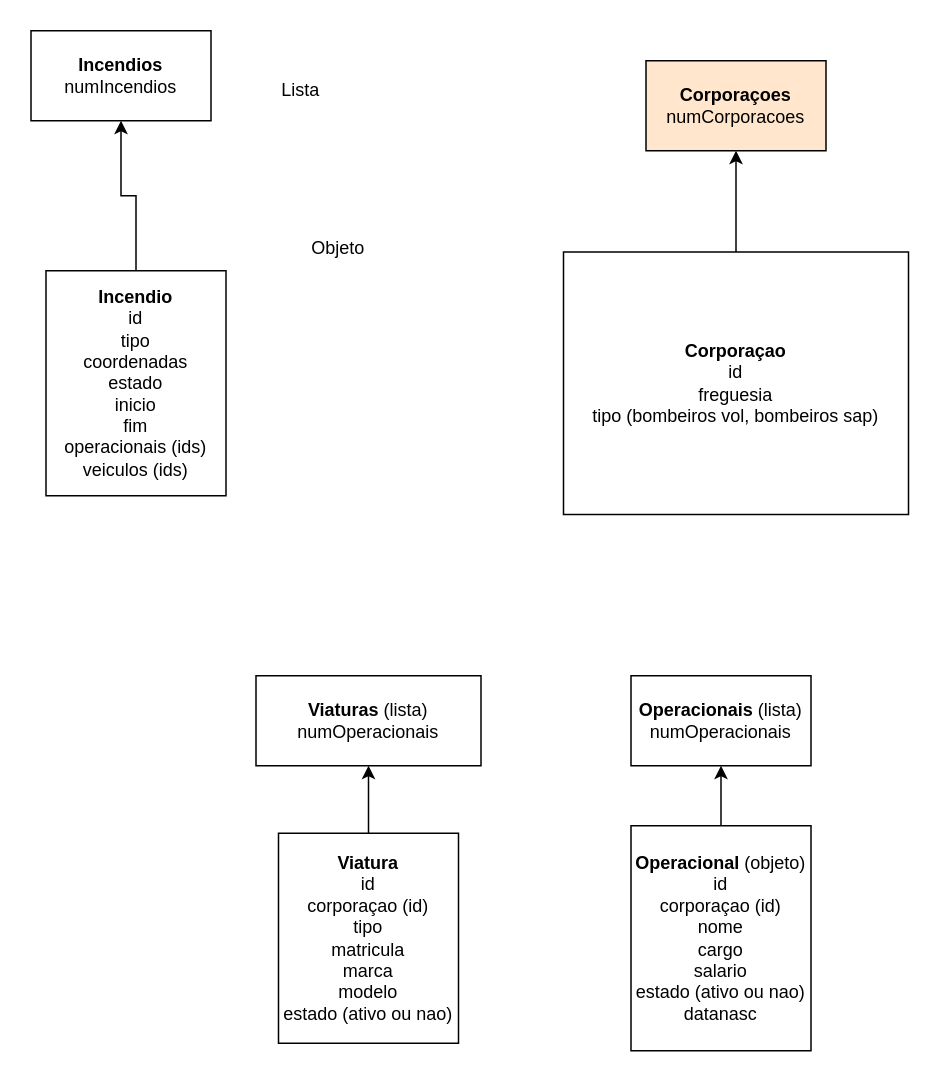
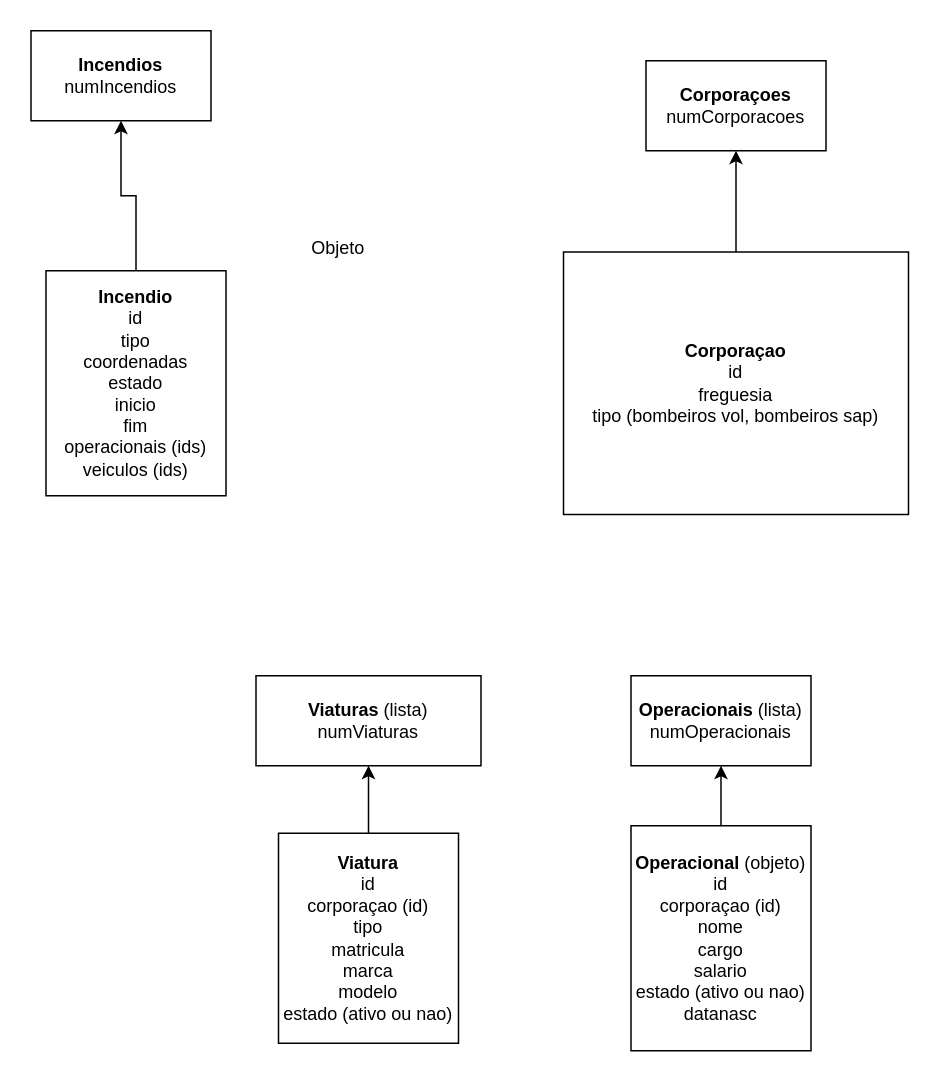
  <mxCell id="0" />
  <mxCell id="1" parent="0" />
  <mxCell id="2" value="&lt;b&gt;Incendios&lt;/b&gt;&lt;br&gt;numIncendios" style="rounded=0;whiteSpace=wrap;html=1;" parent="1" vertex="1"><mxGeometry x="20" y="20" width="120" height="60" as="geometry" /></mxCell>
  <mxCell id="3" style="edgeStyle=orthogonalEdgeStyle;rounded=0;orthogonalLoop=1;jettySize=auto;html=1;entryX=0.5;entryY=1;entryDx=0;entryDy=0;" edge="1" parent="1" source="4" target="2"><mxGeometry relative="1" as="geometry" /></mxCell>
  <mxCell id="4" value="&lt;b&gt;Incendio&lt;/b&gt;&lt;br&gt;id&lt;br&gt;tipo&lt;br&gt;coordenadas&lt;br&gt;estado&lt;br&gt;inicio&lt;br&gt;fim&lt;br&gt;operacionais (ids)&lt;br&gt;veiculos (ids)" style="rounded=0;whiteSpace=wrap;html=1;" parent="1" vertex="1"><mxGeometry x="30" y="180" width="120" height="150" as="geometry" /></mxCell>
- <mxCell id="5" value="Lista" style="text;html=1;strokeColor=none;fillColor=none;align=center;verticalAlign=middle;whiteSpace=wrap;rounded=0;" parent="1" vertex="1"><mxGeometry x="180" y="50" width="40" height="20" as="geometry" /></mxCell>
  <mxCell id="6" value="Objeto" style="text;html=1;strokeColor=none;fillColor=none;align=center;verticalAlign=middle;whiteSpace=wrap;rounded=0;" parent="1" vertex="1"><mxGeometry x="205" y="155" width="40" height="20" as="geometry" /></mxCell>
- <mxCell id="7" value="&lt;b&gt;Corporaçoes&lt;/b&gt;&lt;br&gt;numCorporacoes" style="rounded=0;whiteSpace=wrap;html=1;fillColor=#ffe6cc;" parent="1" vertex="1"><mxGeometry x="430" y="40" width="120" height="60" as="geometry" /></mxCell>
+ <mxCell id="7" value="&lt;b&gt;Corporaçoes&lt;/b&gt;&lt;br&gt;numCorporacoes" style="rounded=0;whiteSpace=wrap;html=1;" parent="1" vertex="1"><mxGeometry x="430" y="40" width="120" height="60" as="geometry" /></mxCell>
  <mxCell id="8" style="edgeStyle=orthogonalEdgeStyle;rounded=0;orthogonalLoop=1;jettySize=auto;html=1;entryX=0.5;entryY=1;entryDx=0;entryDy=0;" edge="1" parent="1" source="9" target="7"><mxGeometry relative="1" as="geometry" /></mxCell>
  <mxCell id="9" value="&lt;b&gt;Corporaçao&lt;/b&gt;&lt;br&gt;id&lt;br&gt;freguesia&lt;br&gt;tipo (bombeiros vol, bombeiros sap)" style="rounded=0;whiteSpace=wrap;html=1;" parent="1" vertex="1"><mxGeometry x="375" y="167.5" width="230" height="175" as="geometry" /></mxCell>
  <mxCell id="10" value="&lt;b&gt;Operacionais&lt;/b&gt; (lista)&lt;br&gt;numOperacionais" style="rounded=0;whiteSpace=wrap;html=1;" parent="1" vertex="1"><mxGeometry x="420" y="450" width="120" height="60" as="geometry" /></mxCell>
  <mxCell id="11" style="edgeStyle=orthogonalEdgeStyle;rounded=0;orthogonalLoop=1;jettySize=auto;html=1;entryX=0.5;entryY=1;entryDx=0;entryDy=0;" edge="1" parent="1" source="12" target="10"><mxGeometry relative="1" as="geometry" /></mxCell>
  <mxCell id="12" value="&lt;b&gt;Operacional &lt;/b&gt;(objeto)&lt;br&gt;id&lt;br&gt;corporaçao (id)&lt;br&gt;nome&lt;br&gt;cargo&lt;br&gt;salario&lt;br&gt;estado (ativo ou nao)&lt;br&gt;datanasc" style="rounded=0;whiteSpace=wrap;html=1;" parent="1" vertex="1"><mxGeometry x="420" y="550" width="120" height="150" as="geometry" /></mxCell>
- <mxCell id="13" value="&lt;b&gt;Viaturas&lt;/b&gt; (lista)&lt;br&gt;numOperacionais" style="rounded=0;whiteSpace=wrap;html=1;" parent="1" vertex="1"><mxGeometry x="170" y="450" width="150" height="60" as="geometry" /></mxCell>
+ <mxCell id="13" value="&lt;b&gt;Viaturas&lt;/b&gt; (lista)&lt;br&gt;numViaturas" style="rounded=0;whiteSpace=wrap;html=1;" parent="1" vertex="1"><mxGeometry x="170" y="450" width="150" height="60" as="geometry" /></mxCell>
  <mxCell id="14" style="edgeStyle=orthogonalEdgeStyle;rounded=0;orthogonalLoop=1;jettySize=auto;html=1;" edge="1" parent="1" source="15" target="13"><mxGeometry relative="1" as="geometry" /></mxCell>
  <mxCell id="15" value="&lt;b&gt;Viatura&lt;/b&gt;&lt;br&gt;id&lt;br&gt;corporaçao (id)&lt;br&gt;tipo&lt;br&gt;matricula&lt;br&gt;marca&lt;br&gt;modelo&lt;br&gt;estado (ativo ou nao)" style="rounded=0;whiteSpace=wrap;html=1;" parent="1" vertex="1"><mxGeometry x="185" y="555" width="120" height="140" as="geometry" /></mxCell>
